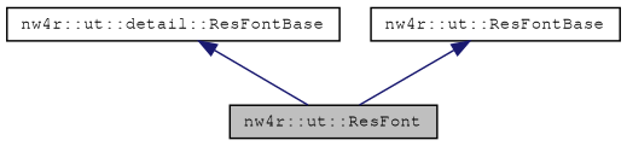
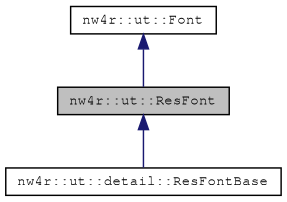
  digraph {
    node [color=black fillcolor=white fontname=FreeMono fontsize=10 shape=record style=filled]
    edge [color=midnightblue dir=back fontname=FreeMono fontsize=10 labelfontname=FreeMono labelfontsize=10 style=solid]
    n1 [fillcolor=grey75 fontcolor=black height=0.2 label="nw4r::ut::ResFont" width=0.4]
    n2 [height=0.2 label="nw4r::ut::detail::ResFontBase" width=0.4]
-   n3 [height=0.2 label="nw4r::ut::ResFontBase" width=0.4]
-   n2 -> n1
+   n3 [height=0.2 label="nw4r::ut::Font" width=0.4]
+   n1 -> n2
    n3 -> n1
  }
